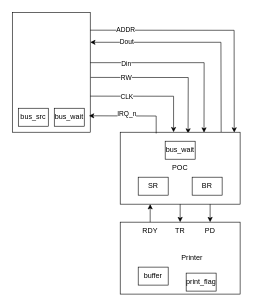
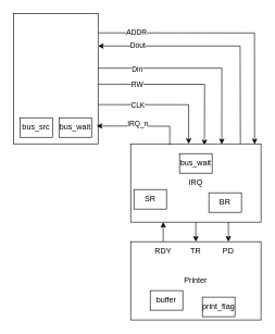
  <mxCell id="0" />
  <mxCell id="1" parent="0" />
  <mxCell id="2" value="" style="endArrow=classic;html=1;rounded=0;entryX=0.951;entryY=0.004;entryDx=0;entryDy=0;entryPerimeter=0;exitX=0.985;exitY=0.149;exitDx=0;exitDy=0;exitPerimeter=0;" edge="1" parent="1" source="20" target="14"><mxGeometry width="50" height="50" relative="1" as="geometry"><mxPoint x="122.04" y="50.48" as="sourcePoint" /><mxPoint x="390.4" y="229.28" as="targetPoint" /><Array as="points"><mxPoint x="390" y="50" /></Array></mxGeometry></mxCell>
  <mxCell id="3" value="ADDR" style="edgeLabel;html=1;align=center;verticalAlign=middle;resizable=0;points=[];" vertex="1" connectable="0" parent="2"><mxGeometry x="-0.709" relative="1" as="geometry"><mxPoint as="offset" /></mxGeometry></mxCell>
  <mxCell id="4" value="" style="endArrow=classic;html=1;rounded=0;exitX=0.842;exitY=0;exitDx=0;exitDy=0;entryX=1;entryY=0.25;entryDx=0;entryDy=0;exitPerimeter=0;" edge="1" parent="1" source="14" target="20"><mxGeometry width="50" height="50" relative="1" as="geometry"><mxPoint x="480" y="260" as="sourcePoint" /><mxPoint x="430" y="310" as="targetPoint" /><Array as="points"><mxPoint x="368" y="70" /></Array></mxGeometry></mxCell>
  <mxCell id="5" value="Dout" style="edgeLabel;html=1;align=center;verticalAlign=middle;resizable=0;points=[];" vertex="1" connectable="0" parent="4"><mxGeometry x="-0.499" y="-1" relative="1" as="geometry"><mxPoint x="-159" y="-58" as="offset" /></mxGeometry></mxCell>
  <mxCell id="6" value="" style="endArrow=classic;html=1;rounded=0;exitX=0.997;exitY=0.42;exitDx=0;exitDy=0;exitPerimeter=0;entryX=0.699;entryY=0.005;entryDx=0;entryDy=0;entryPerimeter=0;" edge="1" parent="1" source="20" target="14"><mxGeometry width="50" height="50" relative="1" as="geometry"><mxPoint x="120" y="110" as="sourcePoint" /><mxPoint x="170" y="60" as="targetPoint" /><Array as="points"><mxPoint x="200" y="104" /><mxPoint x="340" y="104" /></Array></mxGeometry></mxCell>
  <mxCell id="7" value="Din" style="edgeLabel;html=1;align=center;verticalAlign=middle;resizable=0;points=[];" vertex="1" connectable="0" parent="6"><mxGeometry x="-0.391" y="-1" relative="1" as="geometry"><mxPoint x="-33" as="offset" /></mxGeometry></mxCell>
  <mxCell id="8" value="" style="endArrow=classic;html=1;rounded=0;exitX=1.004;exitY=0.543;exitDx=0;exitDy=0;exitPerimeter=0;entryX=0.566;entryY=0.018;entryDx=0;entryDy=0;entryPerimeter=0;" edge="1" parent="1" source="20" target="14"><mxGeometry width="50" height="50" relative="1" as="geometry"><mxPoint x="120" y="128.96" as="sourcePoint" /><mxPoint x="313.72" y="280" as="targetPoint" /><Array as="points"><mxPoint x="313.52" y="128.76" /></Array></mxGeometry></mxCell>
  <mxCell id="9" value="RW" style="edgeLabel;html=1;align=center;verticalAlign=middle;resizable=0;points=[];" vertex="1" connectable="0" parent="8"><mxGeometry x="-0.325" y="-3" relative="1" as="geometry"><mxPoint x="-28" y="-2" as="offset" /></mxGeometry></mxCell>
  <mxCell id="10" value="" style="endArrow=classic;html=1;rounded=0;exitX=0.985;exitY=0.699;exitDx=0;exitDy=0;entryX=0.445;entryY=0;entryDx=0;entryDy=0;entryPerimeter=0;exitPerimeter=0;" edge="1" parent="1" source="20" target="14"><mxGeometry width="50" height="50" relative="1" as="geometry"><mxPoint x="430" y="310" as="sourcePoint" /><mxPoint x="480" y="260" as="targetPoint" /><Array as="points"><mxPoint x="289" y="160" /></Array></mxGeometry></mxCell>
  <mxCell id="11" value="CLK" style="edgeLabel;html=1;align=center;verticalAlign=middle;resizable=0;points=[];" vertex="1" connectable="0" parent="10"><mxGeometry x="-0.654" y="-1" relative="1" as="geometry"><mxPoint x="27" as="offset" /></mxGeometry></mxCell>
  <mxCell id="12" value="" style="group" vertex="1" connectable="0" parent="1"><mxGeometry x="200" y="220" width="200" height="120" as="geometry" /></mxCell>
  <mxCell id="13" value="" style="group" vertex="1" connectable="0" parent="12"><mxGeometry width="200" height="120" as="geometry" /></mxCell>
  <mxCell id="14" value="" style="rounded=0;whiteSpace=wrap;html=1;" vertex="1" parent="13"><mxGeometry width="200" height="120" as="geometry" /></mxCell>
- <mxCell id="15" value="POC" style="text;html=1;align=center;verticalAlign=middle;whiteSpace=wrap;rounded=0;" vertex="1" parent="13"><mxGeometry x="70" y="45" width="60" height="30" as="geometry" /></mxCell>
+ <mxCell id="15" value="IRQ" style="text;html=1;align=center;verticalAlign=middle;whiteSpace=wrap;rounded=0;" vertex="1" parent="13"><mxGeometry x="70" y="45" width="60" height="30" as="geometry" /></mxCell>
  <mxCell id="16" value="BR" style="text;html=1;align=center;verticalAlign=middle;whiteSpace=wrap;rounded=0;strokeColor=default;" vertex="1" parent="13"><mxGeometry x="120" y="75" width="50" height="30" as="geometry" /></mxCell>
- <mxCell id="17" value="SR" style="text;html=1;align=center;verticalAlign=middle;whiteSpace=wrap;rounded=0;strokeColor=default;" vertex="1" parent="13"><mxGeometry x="30" y="75" width="50" height="30" as="geometry" /></mxCell>
+ <mxCell id="17" value="SR" style="text;html=1;align=center;verticalAlign=middle;whiteSpace=wrap;rounded=0;strokeColor=default;" vertex="1" parent="13"><mxGeometry x="5" y="70" width="50" height="30" as="geometry" /></mxCell>
  <mxCell id="18" value="bus_wait" style="text;html=1;align=center;verticalAlign=middle;whiteSpace=wrap;rounded=0;strokeColor=default;" vertex="1" parent="13"><mxGeometry x="75" y="15" width="50" height="30" as="geometry" /></mxCell>
  <mxCell id="19" value="" style="group" vertex="1" connectable="0" parent="1"><mxGeometry x="30" y="20" width="120" height="200" as="geometry" /></mxCell>
  <mxCell id="20" value="" style="rounded=0;whiteSpace=wrap;html=1;" vertex="1" parent="19"><mxGeometry x="-10" width="130" height="200" as="geometry" /></mxCell>
  <mxCell id="21" value="bus_src" style="text;html=1;align=center;verticalAlign=middle;whiteSpace=wrap;rounded=0;strokeColor=default;" vertex="1" parent="19"><mxGeometry y="160" width="50" height="30" as="geometry" /></mxCell>
  <mxCell id="22" value="bus_wait" style="text;html=1;align=center;verticalAlign=middle;whiteSpace=wrap;rounded=0;strokeColor=default;" vertex="1" parent="19"><mxGeometry x="60" y="160" width="50" height="30" as="geometry" /></mxCell>
  <mxCell id="23" value="" style="endArrow=classic;html=1;rounded=0;exitX=0.3;exitY=0.017;exitDx=0;exitDy=0;exitPerimeter=0;entryX=0.984;entryY=0.863;entryDx=0;entryDy=0;entryPerimeter=0;" edge="1" parent="1" source="14" target="20"><mxGeometry width="50" height="50" relative="1" as="geometry"><mxPoint x="260" y="220" as="sourcePoint" /><mxPoint x="430" y="310" as="targetPoint" /><Array as="points"><mxPoint x="260" y="193" /></Array></mxGeometry></mxCell>
  <mxCell id="24" value="IRQ_n" style="edgeLabel;html=1;align=center;verticalAlign=middle;resizable=0;points=[];" vertex="1" connectable="0" parent="23"><mxGeometry x="-0.57" y="-2" relative="1" as="geometry"><mxPoint x="-49" y="-1" as="offset" /></mxGeometry></mxCell>
  <mxCell id="25" value="" style="group" vertex="1" connectable="0" parent="1"><mxGeometry x="200" y="370" width="200" height="120" as="geometry" /></mxCell>
  <mxCell id="26" value="" style="group" vertex="1" connectable="0" parent="25"><mxGeometry width="200" height="120" as="geometry" /></mxCell>
  <mxCell id="27" value="" style="rounded=0;whiteSpace=wrap;html=1;" vertex="1" parent="26"><mxGeometry width="200" height="120" as="geometry" /></mxCell>
- <mxCell id="28" value="Printer" style="text;html=1;align=center;verticalAlign=middle;whiteSpace=wrap;rounded=0;" vertex="1" parent="26"><mxGeometry x="90" y="45" width="60" height="30" as="geometry" /></mxCell>
+ <mxCell id="28" value="Printer" style="text;html=1;align=center;verticalAlign=middle;whiteSpace=wrap;rounded=0;" vertex="1" parent="26"><mxGeometry x="70" y="45" width="60" height="30" as="geometry" /></mxCell>
  <mxCell id="29" value="RDY" style="text;html=1;align=center;verticalAlign=middle;whiteSpace=wrap;rounded=0;" vertex="1" parent="26"><mxGeometry x="20" width="60" height="30" as="geometry" /></mxCell>
  <mxCell id="30" value="TR" style="text;html=1;align=center;verticalAlign=middle;whiteSpace=wrap;rounded=0;" vertex="1" parent="26"><mxGeometry x="70" width="60" height="30" as="geometry" /></mxCell>
  <mxCell id="31" value="PD" style="text;html=1;align=center;verticalAlign=middle;whiteSpace=wrap;rounded=0;" vertex="1" parent="26"><mxGeometry x="120" width="60" height="30" as="geometry" /></mxCell>
  <mxCell id="32" value="buffer" style="text;html=1;align=center;verticalAlign=middle;whiteSpace=wrap;rounded=0;strokeColor=default;" vertex="1" parent="26"><mxGeometry x="30" y="75" width="50" height="30" as="geometry" /></mxCell>
  <mxCell id="33" value="print_flag" style="text;html=1;align=center;verticalAlign=middle;whiteSpace=wrap;rounded=0;strokeColor=default;" vertex="1" parent="26"><mxGeometry x="110" y="85" width="50" height="30" as="geometry" /></mxCell>
  <mxCell id="34" value="" style="endArrow=classic;html=1;rounded=0;exitX=0.5;exitY=1;exitDx=0;exitDy=0;entryX=0.5;entryY=0;entryDx=0;entryDy=0;" edge="1" parent="1" source="14" target="27"><mxGeometry width="50" height="50" relative="1" as="geometry"><mxPoint x="470" y="390" as="sourcePoint" /><mxPoint x="520" y="340" as="targetPoint" /></mxGeometry></mxCell>
  <mxCell id="35" value="" style="endArrow=classic;html=1;rounded=0;exitX=0.75;exitY=1;exitDx=0;exitDy=0;entryX=0.75;entryY=0;entryDx=0;entryDy=0;" edge="1" parent="1" source="14" target="27"><mxGeometry width="50" height="50" relative="1" as="geometry"><mxPoint x="470" y="390" as="sourcePoint" /><mxPoint x="520" y="340" as="targetPoint" /></mxGeometry></mxCell>
  <mxCell id="36" value="" style="endArrow=classic;html=1;rounded=0;exitX=0.25;exitY=0;exitDx=0;exitDy=0;entryX=0.25;entryY=1;entryDx=0;entryDy=0;" edge="1" parent="1" source="27" target="14"><mxGeometry width="50" height="50" relative="1" as="geometry"><mxPoint x="520" y="340" as="sourcePoint" /><mxPoint x="470" y="390" as="targetPoint" /></mxGeometry></mxCell>
